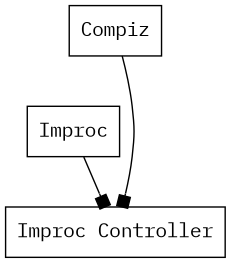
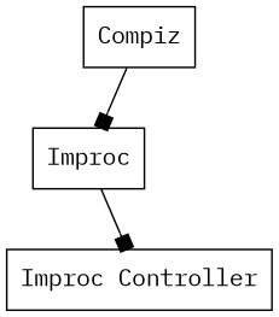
  digraph {
    fontname="IBM Plex Mono"
    rankdir=TB
    node [fontname="IBM Plex Mono" shape=box]
    edge [arrowhead=box fontname="IBM Plex Mono"]
    Compiz
    Improc
    n3 [label="Improc Controller"]
-   Compiz -> n3
+   Compiz -> Improc
    Improc -> n3
  }
